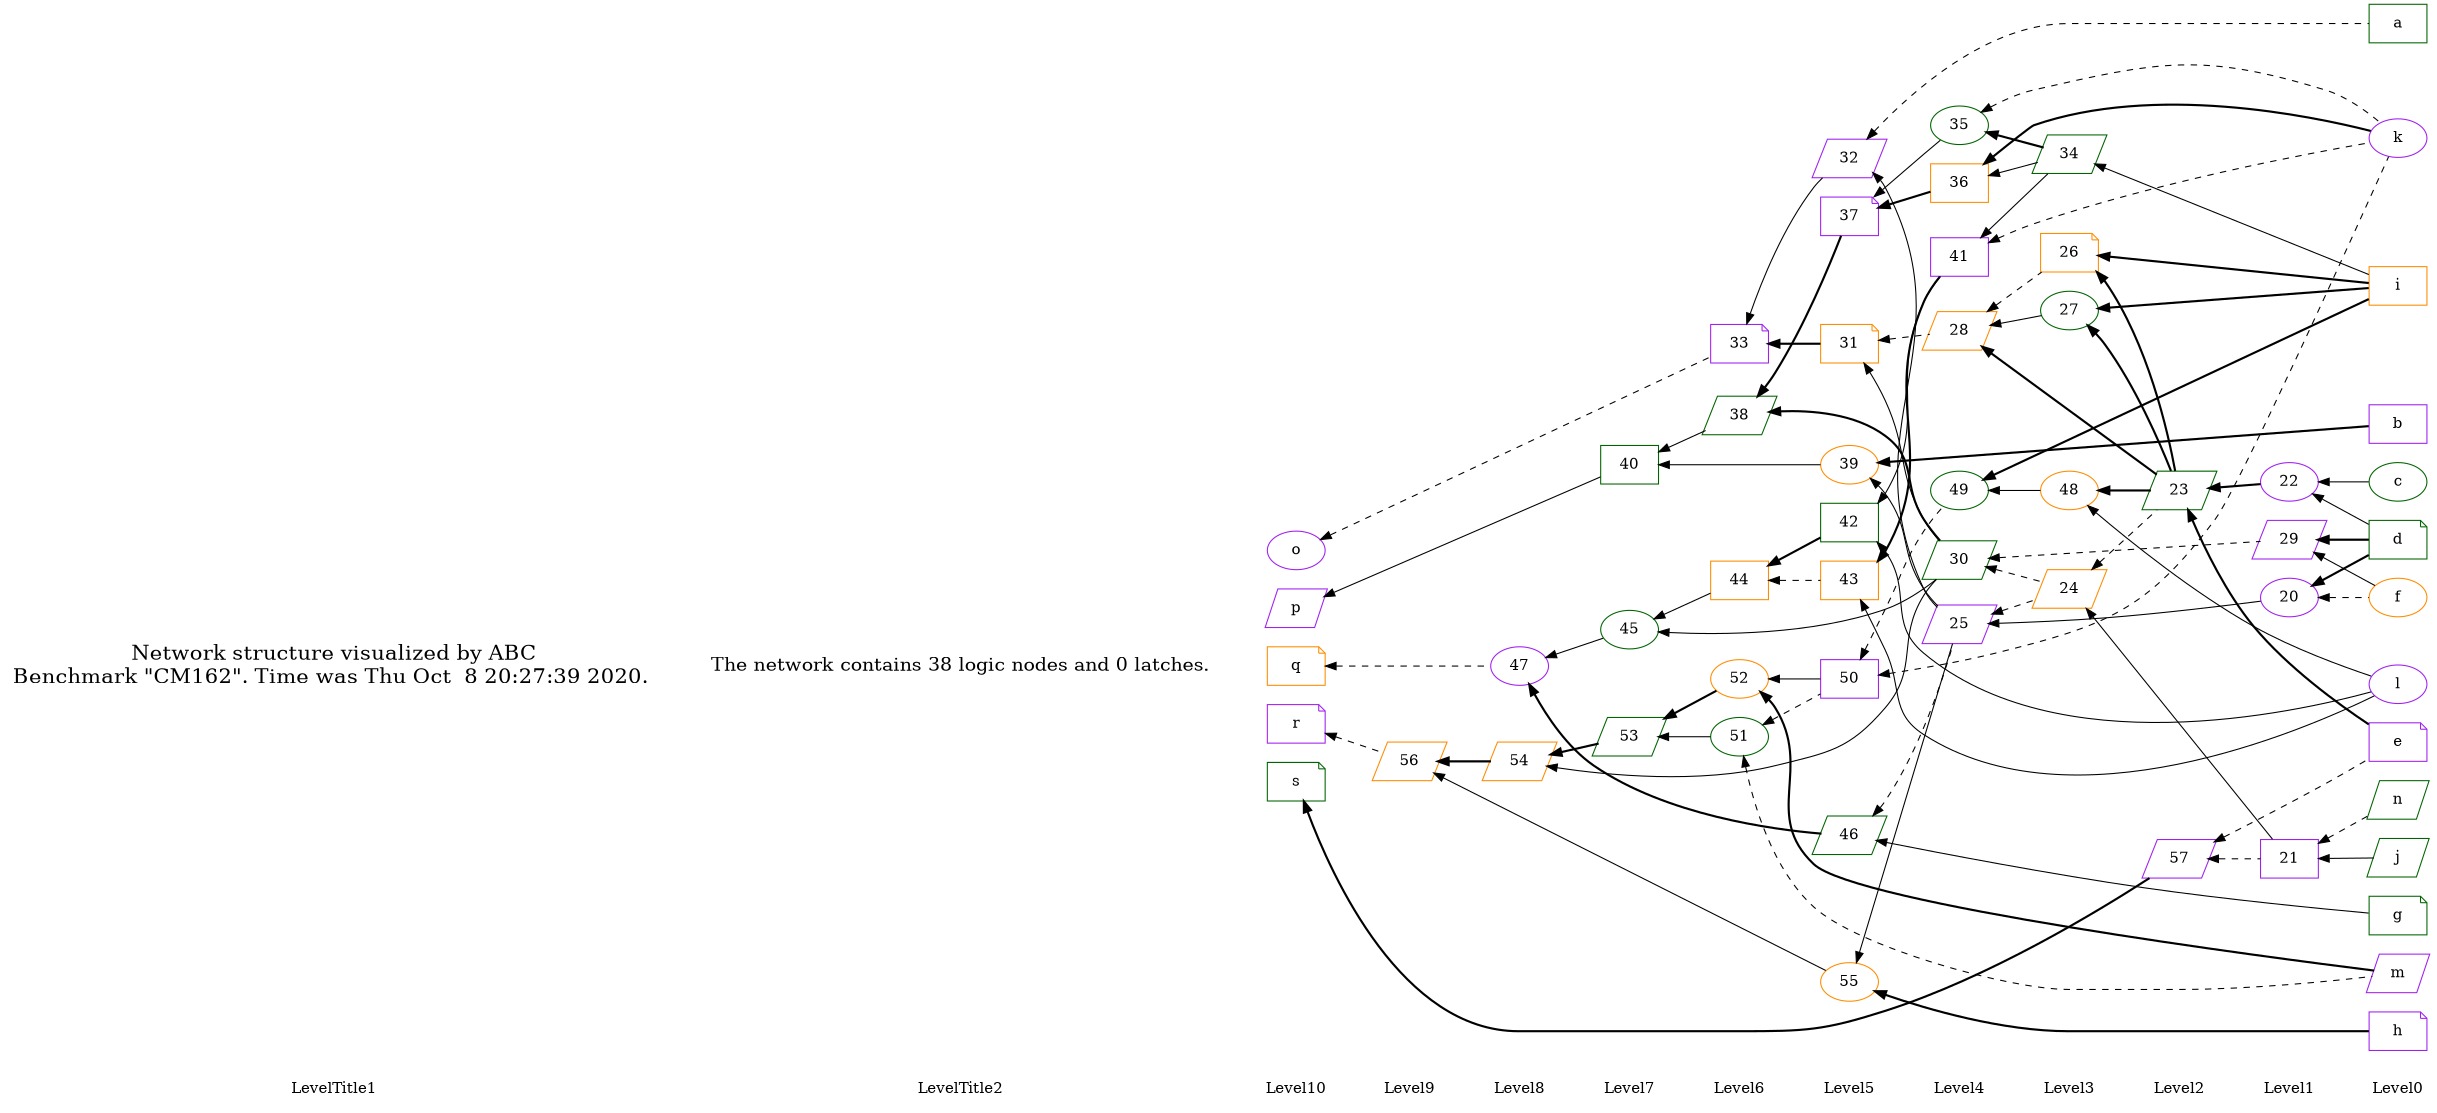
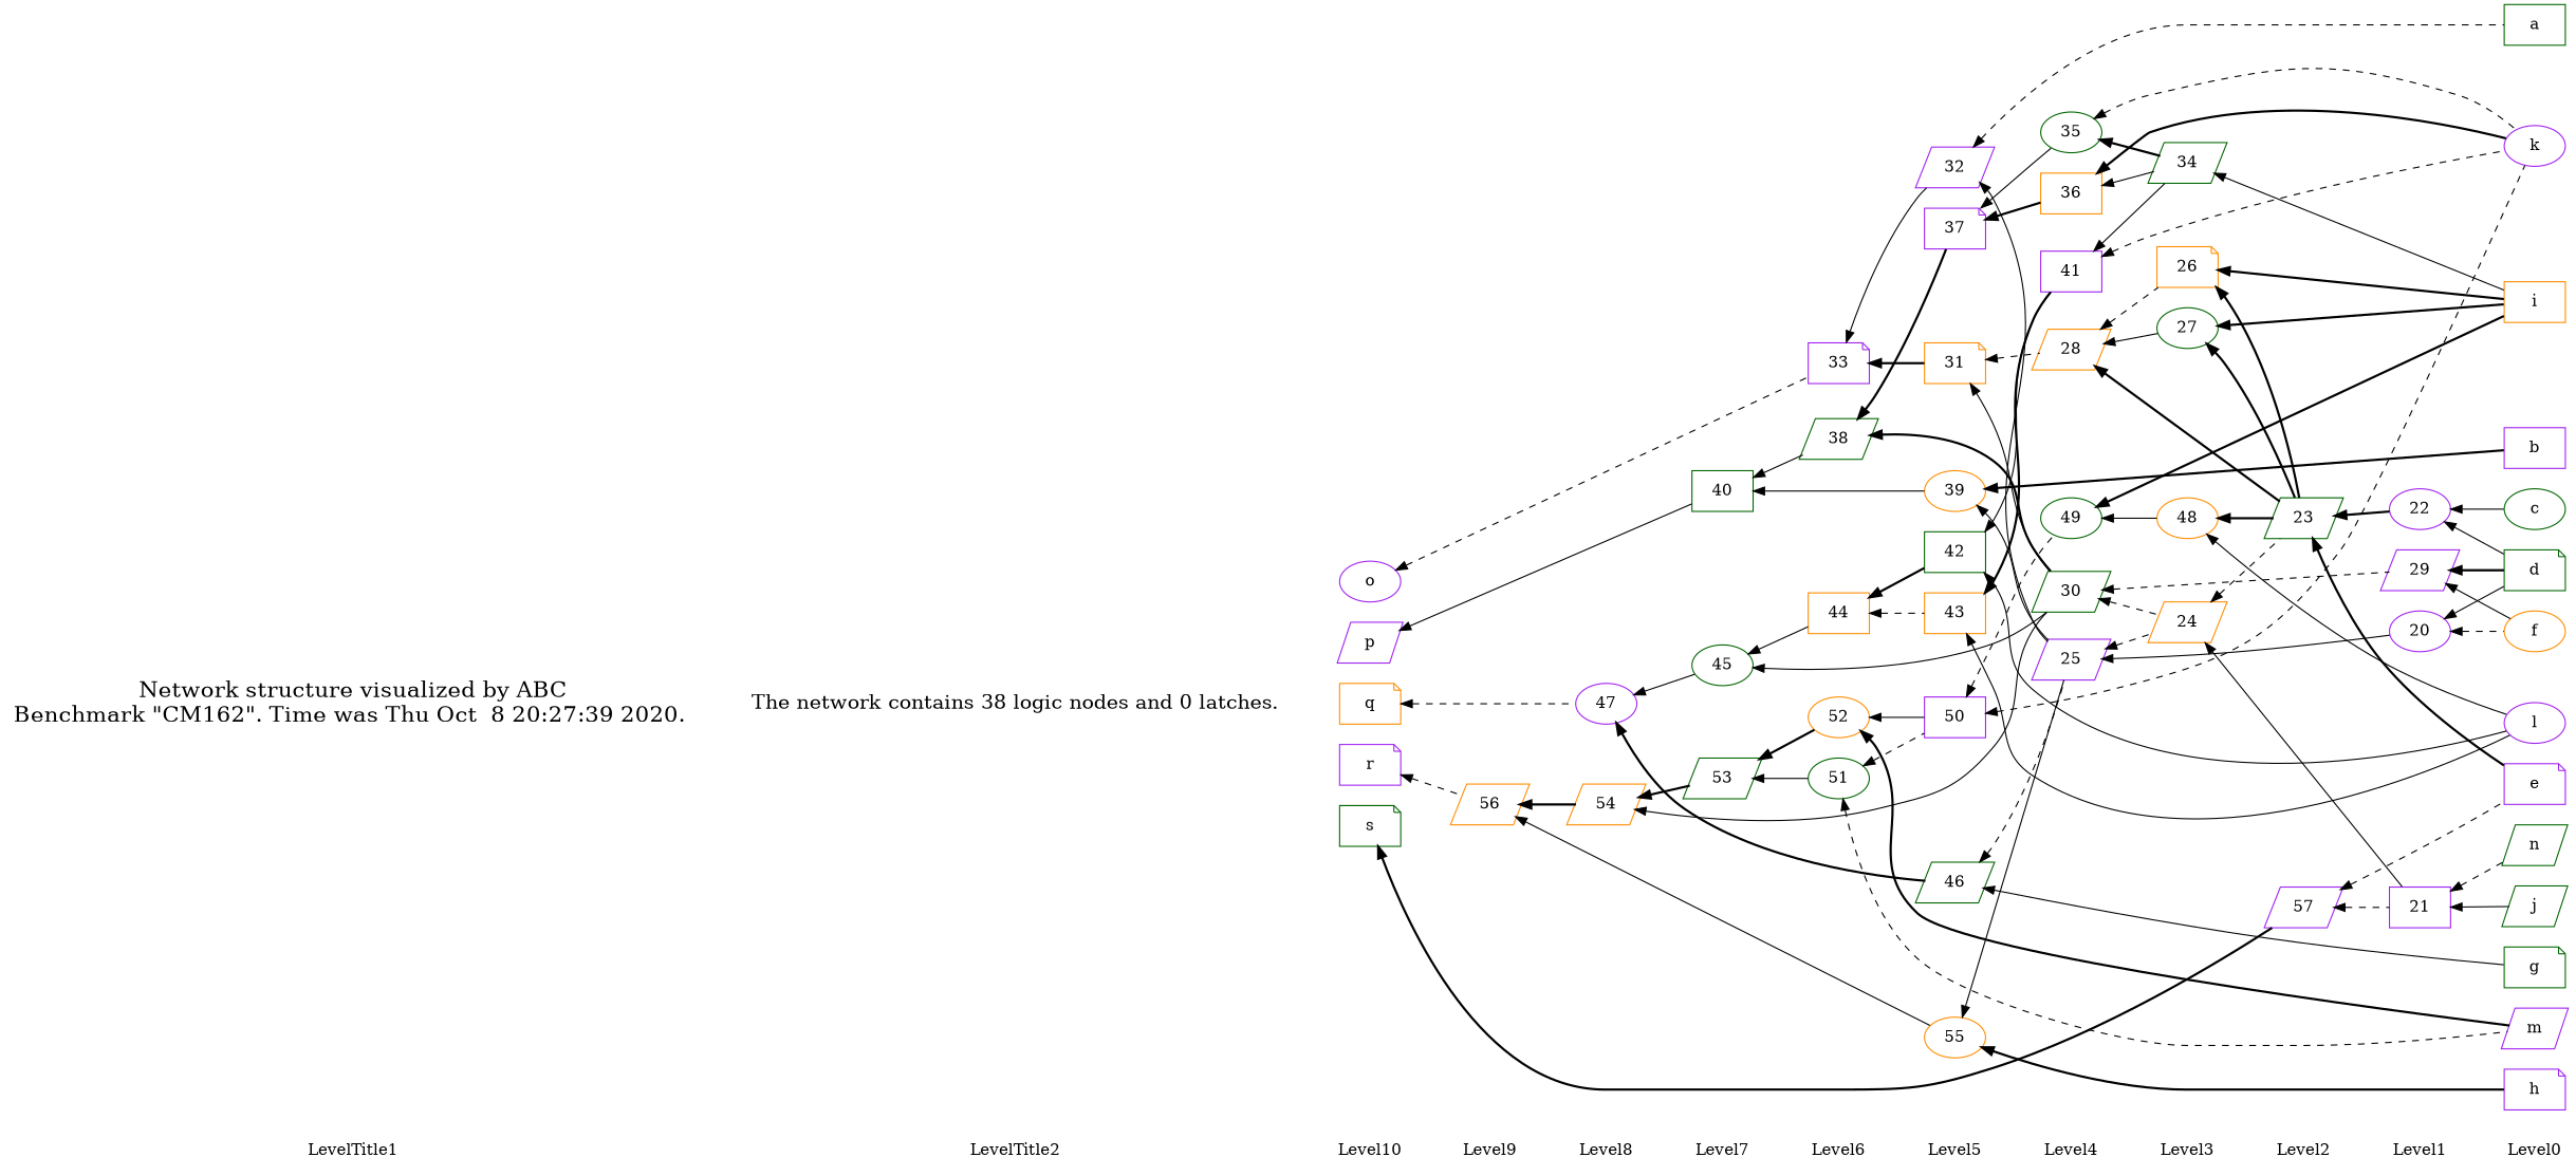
  digraph {
    rankdir=LR
    node [color=purple shape=parallelogram]
    edge [dir=back style=solid]
    LevelTitle1 [color=darkgreen shape=plaintext]
    LevelTitle2 [shape=plaintext]
    Level10 [shape=plaintext]
    Level9 [color=darkorange shape=plaintext]
    Level8 [color=darkorange shape=plaintext]
    Level7 [shape=plaintext]
    Level6 [color=darkorange shape=plaintext]
    Level5 [color=darkgreen shape=plaintext]
    Level4 [color=darkgreen shape=plaintext]
    Level3 [shape=plaintext]
    Level2 [color=darkorange shape=plaintext]
    Level1 [color=darkgreen shape=plaintext]
    Level0 [color=darkgreen shape=plaintext]
    n14 [fontname="Times-Roman" fontsize=20 label="Network structure visualized by ABC\nBenchmark \"CM162\". Time was Thu Oct  8 20:27:39 2020. " shape=plaintext]
    n15 [color=darkorange fontname="Times-Roman" fontsize=18 label="The network contains 38 logic nodes and 0 latches.\n" shape=plaintext]
    n16 [fillcolor=coral label=o shape=ellipse]
    n17 [fillcolor=coral label=p]
    n18 [color=darkorange fillcolor=coral label=q shape=note]
    n19 [fillcolor=coral label=r shape=note]
    n20 [color=darkgreen fillcolor=coral label=s shape=note]
    n21 [color=darkorange label="56\n"]
    n22 [label="47\n" shape=ellipse]
    n23 [color=darkorange label="54\n"]
    n24 [color=darkgreen label="40\n" shape=box]
    n25 [color=darkgreen label="45\n" shape=ellipse]
    n26 [color=darkgreen label="53\n"]
    n27 [label="33\n" shape=note]
    n28 [color=darkgreen label="38\n"]
    n29 [color=darkorange label="44\n" shape=box]
    n30 [color=darkgreen label="51\n" shape=ellipse]
    n31 [color=darkorange label="52\n" shape=ellipse]
    n32 [color=darkorange label="31\n" shape=note]
    n33 [label="32\n"]
    n34 [label="37\n" shape=note]
    n35 [color=darkorange label="39\n" shape=ellipse]
    n36 [color=darkgreen label="42\n" shape=box]
    n37 [color=darkorange label="43\n" shape=box]
    n38 [color=darkgreen label="46\n"]
    n39 [label="50\n" shape=box]
    n40 [color=darkorange label="55\n" shape=ellipse]
    n41 [label="25\n"]
    n42 [color=darkorange label="28\n"]
    n43 [color=darkgreen label="30\n"]
    n44 [color=darkgreen label="35\n" shape=ellipse]
    n45 [color=darkorange label="36\n" shape=box]
    n46 [label="41\n" shape=box]
    n47 [color=darkgreen label="49\n" shape=ellipse]
    n48 [color=darkorange label="24\n"]
    n49 [color=darkorange label="26\n" shape=note]
    n50 [color=darkgreen label="27\n" shape=ellipse]
    n51 [color=darkgreen label="34\n"]
    n52 [color=darkorange label="48\n" shape=ellipse]
    n53 [color=darkgreen label="23\n"]
    n54 [label="57\n"]
    n55 [label="20\n" shape=ellipse]
    n56 [label="21\n" shape=box]
    n57 [label="22\n" shape=ellipse]
    n58 [label="29\n"]
    n59 [color=darkgreen fillcolor=coral label=a shape=box]
    n60 [fillcolor=coral label=b shape=box]
    n61 [color=darkgreen fillcolor=coral label=c shape=ellipse]
    n62 [color=darkgreen fillcolor=coral label=d shape=note]
    n63 [fillcolor=coral label=e shape=note]
    n64 [color=darkorange fillcolor=coral label=f shape=ellipse]
    n65 [color=darkgreen fillcolor=coral label=g shape=note]
    n66 [fillcolor=coral label=h shape=note]
    n67 [color=darkorange fillcolor=coral label=i shape=box]
    n68 [color=darkgreen fillcolor=coral label=j]
    n69 [fillcolor=coral label=k shape=ellipse]
    n70 [fillcolor=coral label=l shape=ellipse]
    n71 [fillcolor=coral label=m]
    n72 [color=darkgreen fillcolor=coral label=n]
    subgraph sub_1 {
      LevelTitle1
      LevelTitle2
      Level10
      Level9
      Level8
      Level7
      Level6
      Level5
      Level4
      Level3
      Level2
      Level1
      Level0
    }
    subgraph sub_2 {
      rank=same
      LevelTitle1
      n14
    }
    subgraph sub_3 {
      rank=same
      LevelTitle2
      n15
    }
    subgraph sub_4 {
      rank=same
      Level10
      n16
      n17
      n18
      n19
      n20
    }
    subgraph sub_5 {
      rank=same
      Level9
      n21
    }
    subgraph sub_6 {
      rank=same
      Level8
      n22
      n23
    }
    subgraph sub_7 {
      rank=same
      Level7
      n24
      n25
      n26
    }
    subgraph sub_8 {
      rank=same
      Level6
      n27
      n28
      n29
      n30
      n31
    }
    subgraph sub_9 {
      rank=same
      Level5
      n32
      n33
      n34
      n35
      n36
      n37
      n38
      n39
      n40
    }
    subgraph sub_10 {
      rank=same
      Level4
      n41
      n42
      n43
      n44
      n45
      n46
      n47
    }
    subgraph sub_11 {
      rank=same
      Level3
      n48
      n49
      n50
      n51
      n52
    }
    subgraph sub_12 {
      rank=same
      Level2
      n53
      n54
    }
    subgraph sub_13 {
      rank=same
      Level1
      n55
      n56
      n57
      n58
    }
    subgraph sub_14 {
      rank=same
      Level0
      n59
      n60
      n61
      n62
      n63
      n64
      n65
      n66
      n67
      n68
      n69
      n70
      n71
      n72
    }
    LevelTitle1 -> LevelTitle2 [style=invis]
    LevelTitle2 -> Level10 [style=invis]
    Level10 -> Level9 [style=invis]
    Level9 -> Level8 [style=invis]
    Level8 -> Level7 [style=invis]
    Level7 -> Level6 [style=invis]
    Level6 -> Level5 [style=invis]
    Level5 -> Level4 [style=invis]
    Level4 -> Level3 [style=invis]
    Level3 -> Level2 [style=invis]
    Level2 -> Level1 [style=invis]
    Level1 -> Level0 [style=invis]
    n14 -> n15 [style=invis]
    n15 -> n16 [style=invis]
    n15 -> n17 [style=invis]
    n15 -> n18 [style=invis]
    n15 -> n19 [style=invis]
    n15 -> n20 [style=invis]
    n16 -> n17 [style=invis]
    n16 -> n27 [style=dashed]
    n17 -> n18 [style=invis]
    n17 -> n24
    n18 -> n19 [style=invis]
    n18 -> n22 [style=dashed]
    n19 -> n20 [style=invis]
    n19 -> n21 [style=dashed]
    n20 -> n54 [style=bold]
    n21 -> n23 [style=bold]
    n21 -> n40
    n22 -> n25
    n22 -> n38 [style=bold]
    n23 -> n26 [style=bold]
    n23 -> n43
    n24 -> n28
    n24 -> n35
    n25 -> n29
    n25 -> n43
    n26 -> n30
    n26 -> n31 [style=bold]
    n27 -> n32 [style=bold]
    n27 -> n33
    n28 -> n34 [style=bold]
    n28 -> n43 [style=bold]
    n29 -> n36 [style=bold]
    n29 -> n37 [style=dashed]
    n30 -> n39 [style=dashed]
    n30 -> n71 [style=dashed]
    n31 -> n39
    n31 -> n71 [style=bold]
    n32 -> n42 [style=dashed]
    n32 -> n43
    n33 -> n41
    n33 -> n59 [style=dashed]
    n34 -> n44
    n34 -> n45 [style=bold]
    n35 -> n41
    n35 -> n60 [style=bold]
    n36 -> n46
    n36 -> n70
    n37 -> n46 [style=bold]
    n37 -> n70
    n38 -> n41 [style=dashed]
    n38 -> n65
    n39 -> n47 [style=dashed]
    n39 -> n69 [style=dashed]
    n40 -> n41
    n40 -> n66 [style=bold]
    n41 -> n48 [style=dashed]
    n41 -> n55
    n42 -> n49 [style=dashed]
    n42 -> n50
    n42 -> n53 [style=bold]
    n43 -> n48 [style=dashed]
    n43 -> n58 [style=dashed]
    n44 -> n51 [style=bold]
    n44 -> n69 [style=dashed]
    n45 -> n51
    n45 -> n69 [style=bold]
    n46 -> n51
    n46 -> n69 [style=dashed]
    n47 -> n52
    n47 -> n67 [style=bold]
    n48 -> n53 [style=dashed]
    n48 -> n56
    n49 -> n53 [style=bold]
    n49 -> n67 [style=bold]
    n50 -> n53 [style=bold]
    n50 -> n67 [style=bold]
    n51 -> n67
    n52 -> n53 [style=bold]
    n52 -> n70
    n53 -> n57 [style=bold]
    n53 -> n63 [style=bold]
    n54 -> n56 [style=dashed]
    n54 -> n63 [style=dashed]
-   n55 -> n62 [style=bold]
+   n55 -> n62
    n55 -> n64 [style=dashed]
    n56 -> n68
    n56 -> n72 [style=dashed]
    n57 -> n61
    n57 -> n62
    n58 -> n62 [style=bold]
    n58 -> n64
  }
